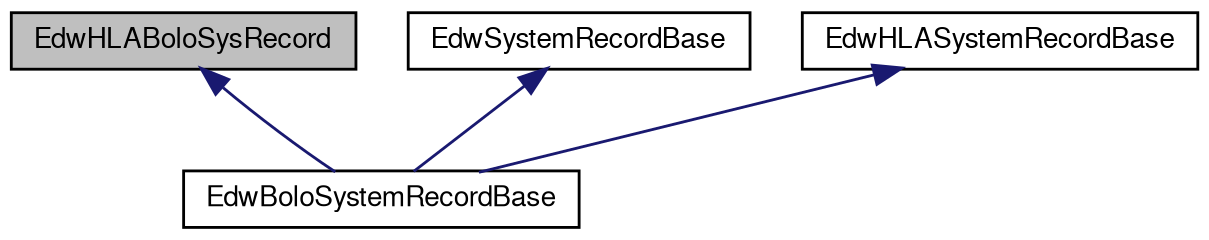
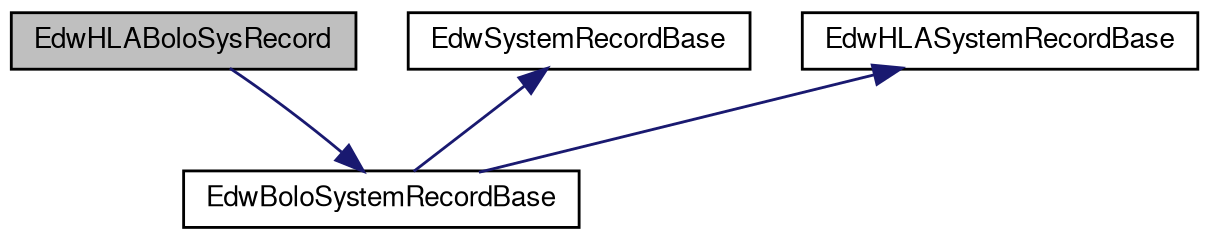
  digraph {
    node [color=black fillcolor=white fontname=FreeSans fontsize=10 shape=record style=filled]
    edge [color=midnightblue dir=back fontname=FreeSans fontsize=10 labelfontname=FreeSans labelfontsize=10 style=solid]
    n1 [fillcolor=grey75 fontcolor=black height=0.2 label=EdwHLABoloSysRecord width=0.4]
    n2 [height=0.2 label=EdwBoloSystemRecordBase width=0.4]
    n3 [height=0.2 label=EdwSystemRecordBase width=0.4]
    n4 [height=0.2 label=EdwHLASystemRecordBase width=0.4]
-   n1 -> n2
+   n2 -> n1
    n3 -> n2
    n4 -> n2
  }
